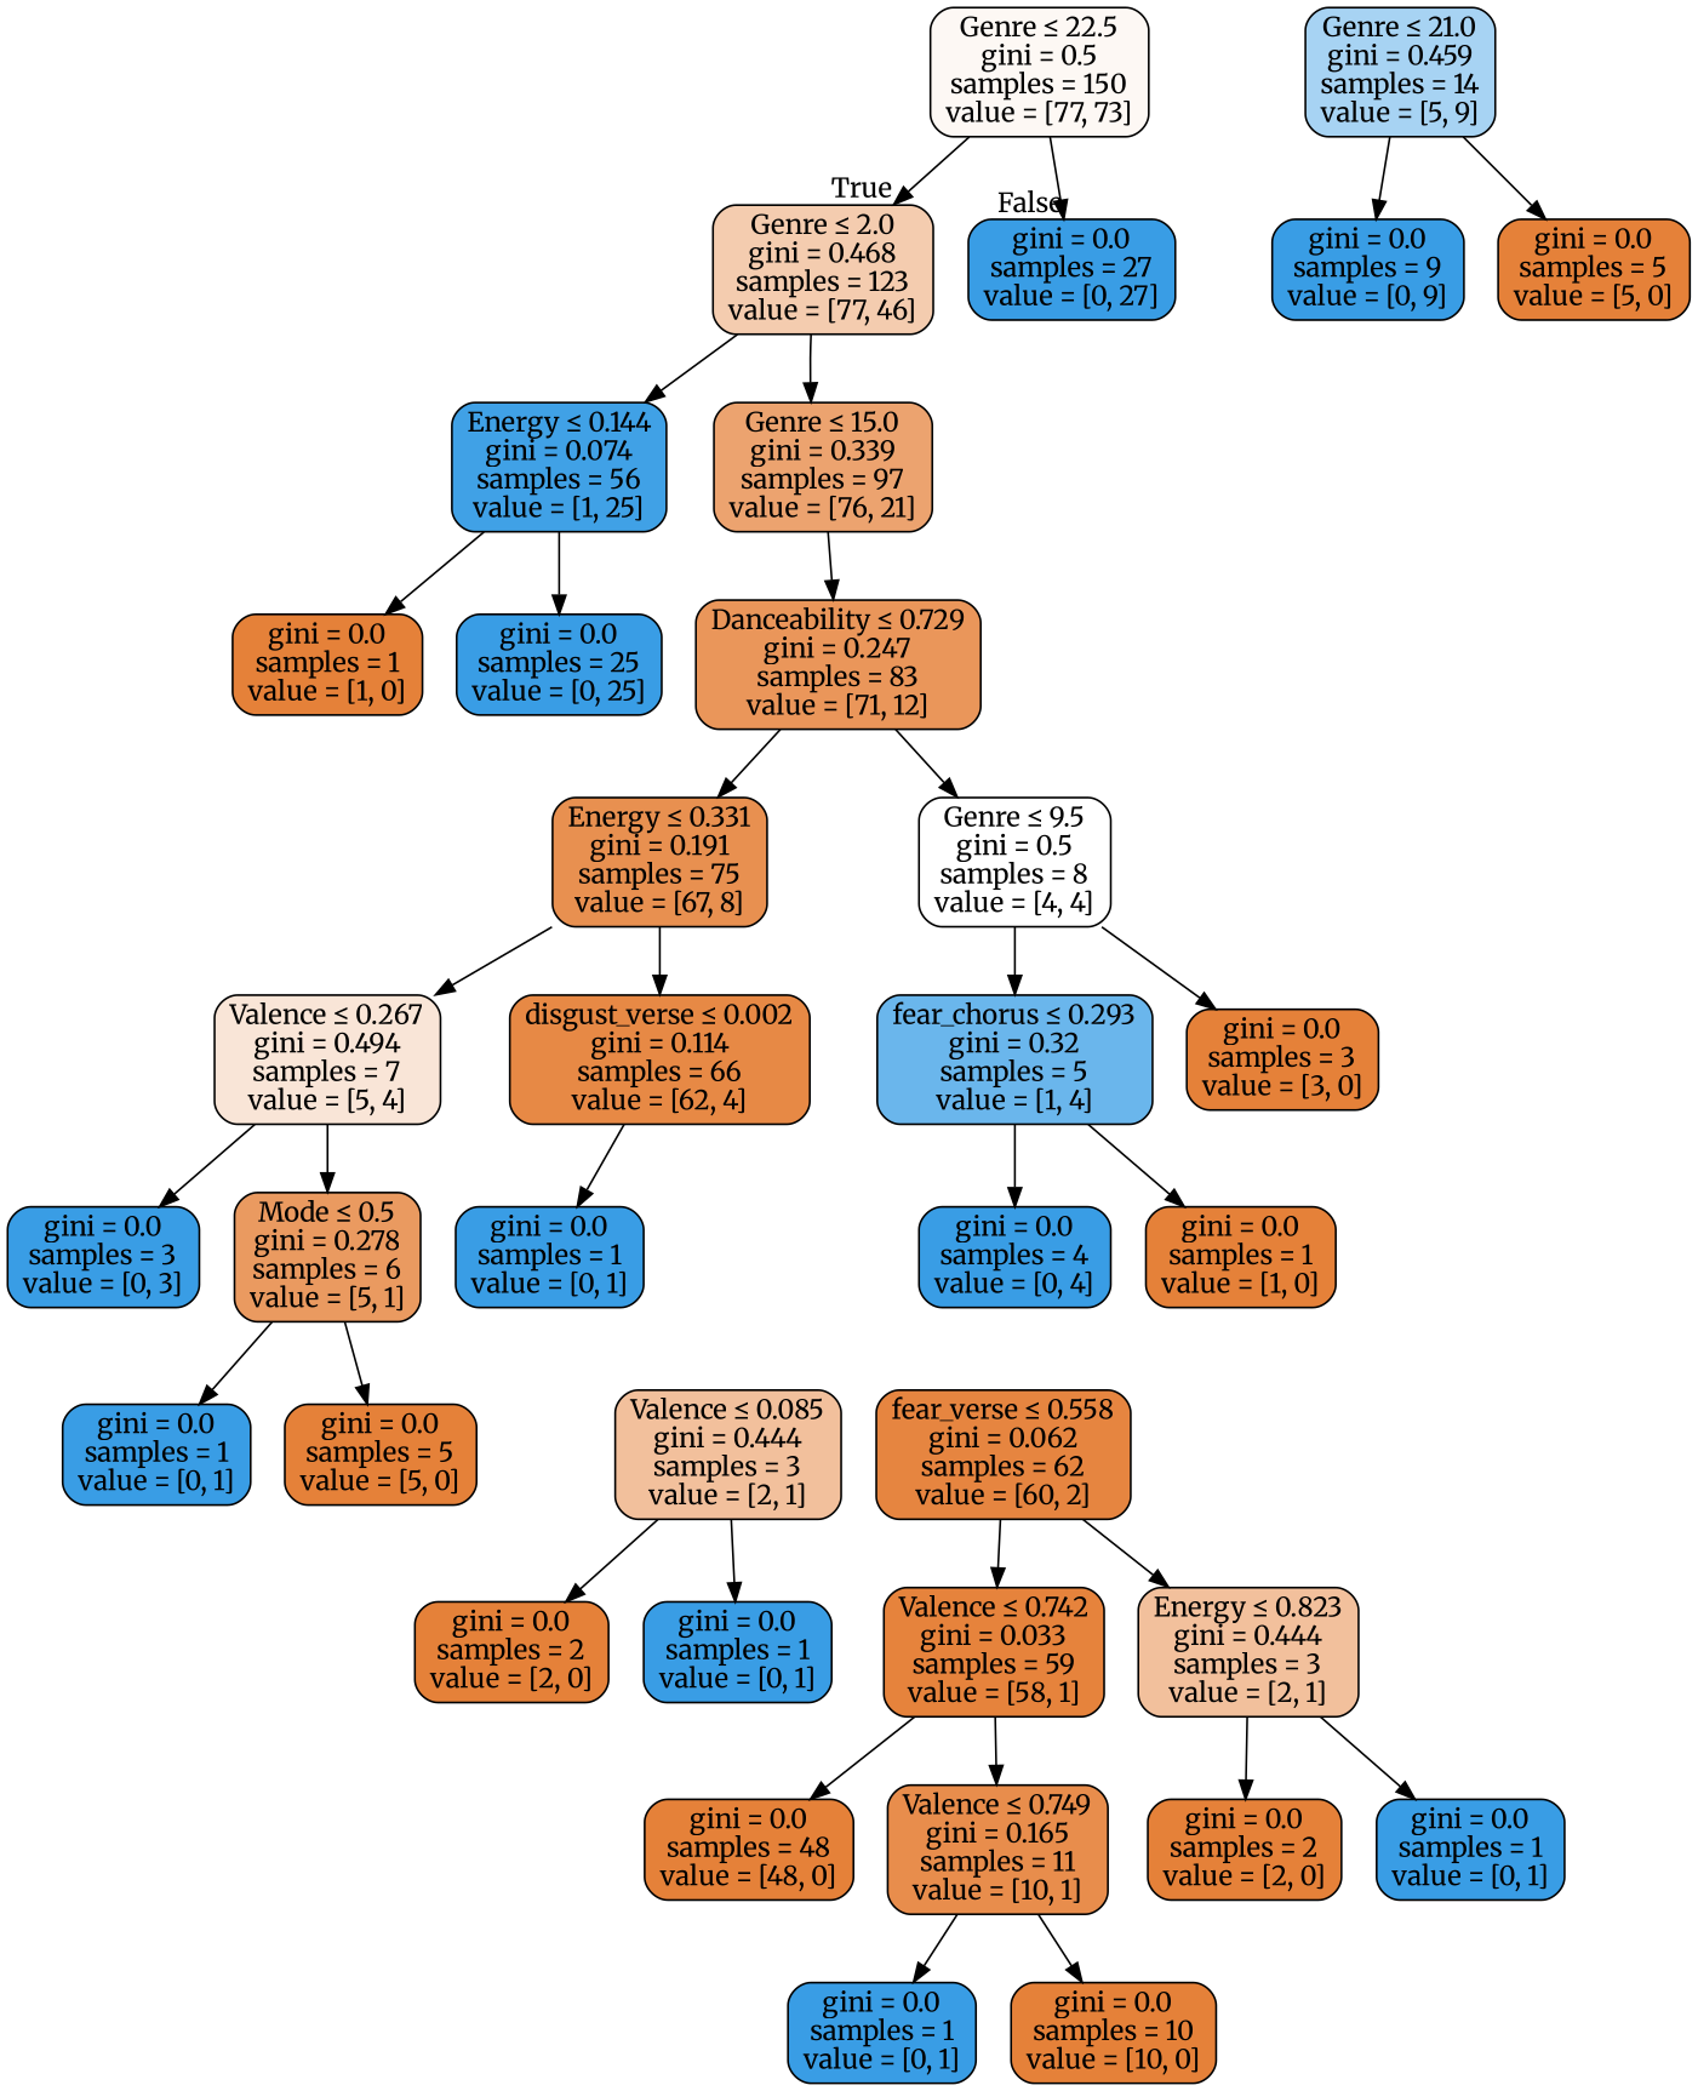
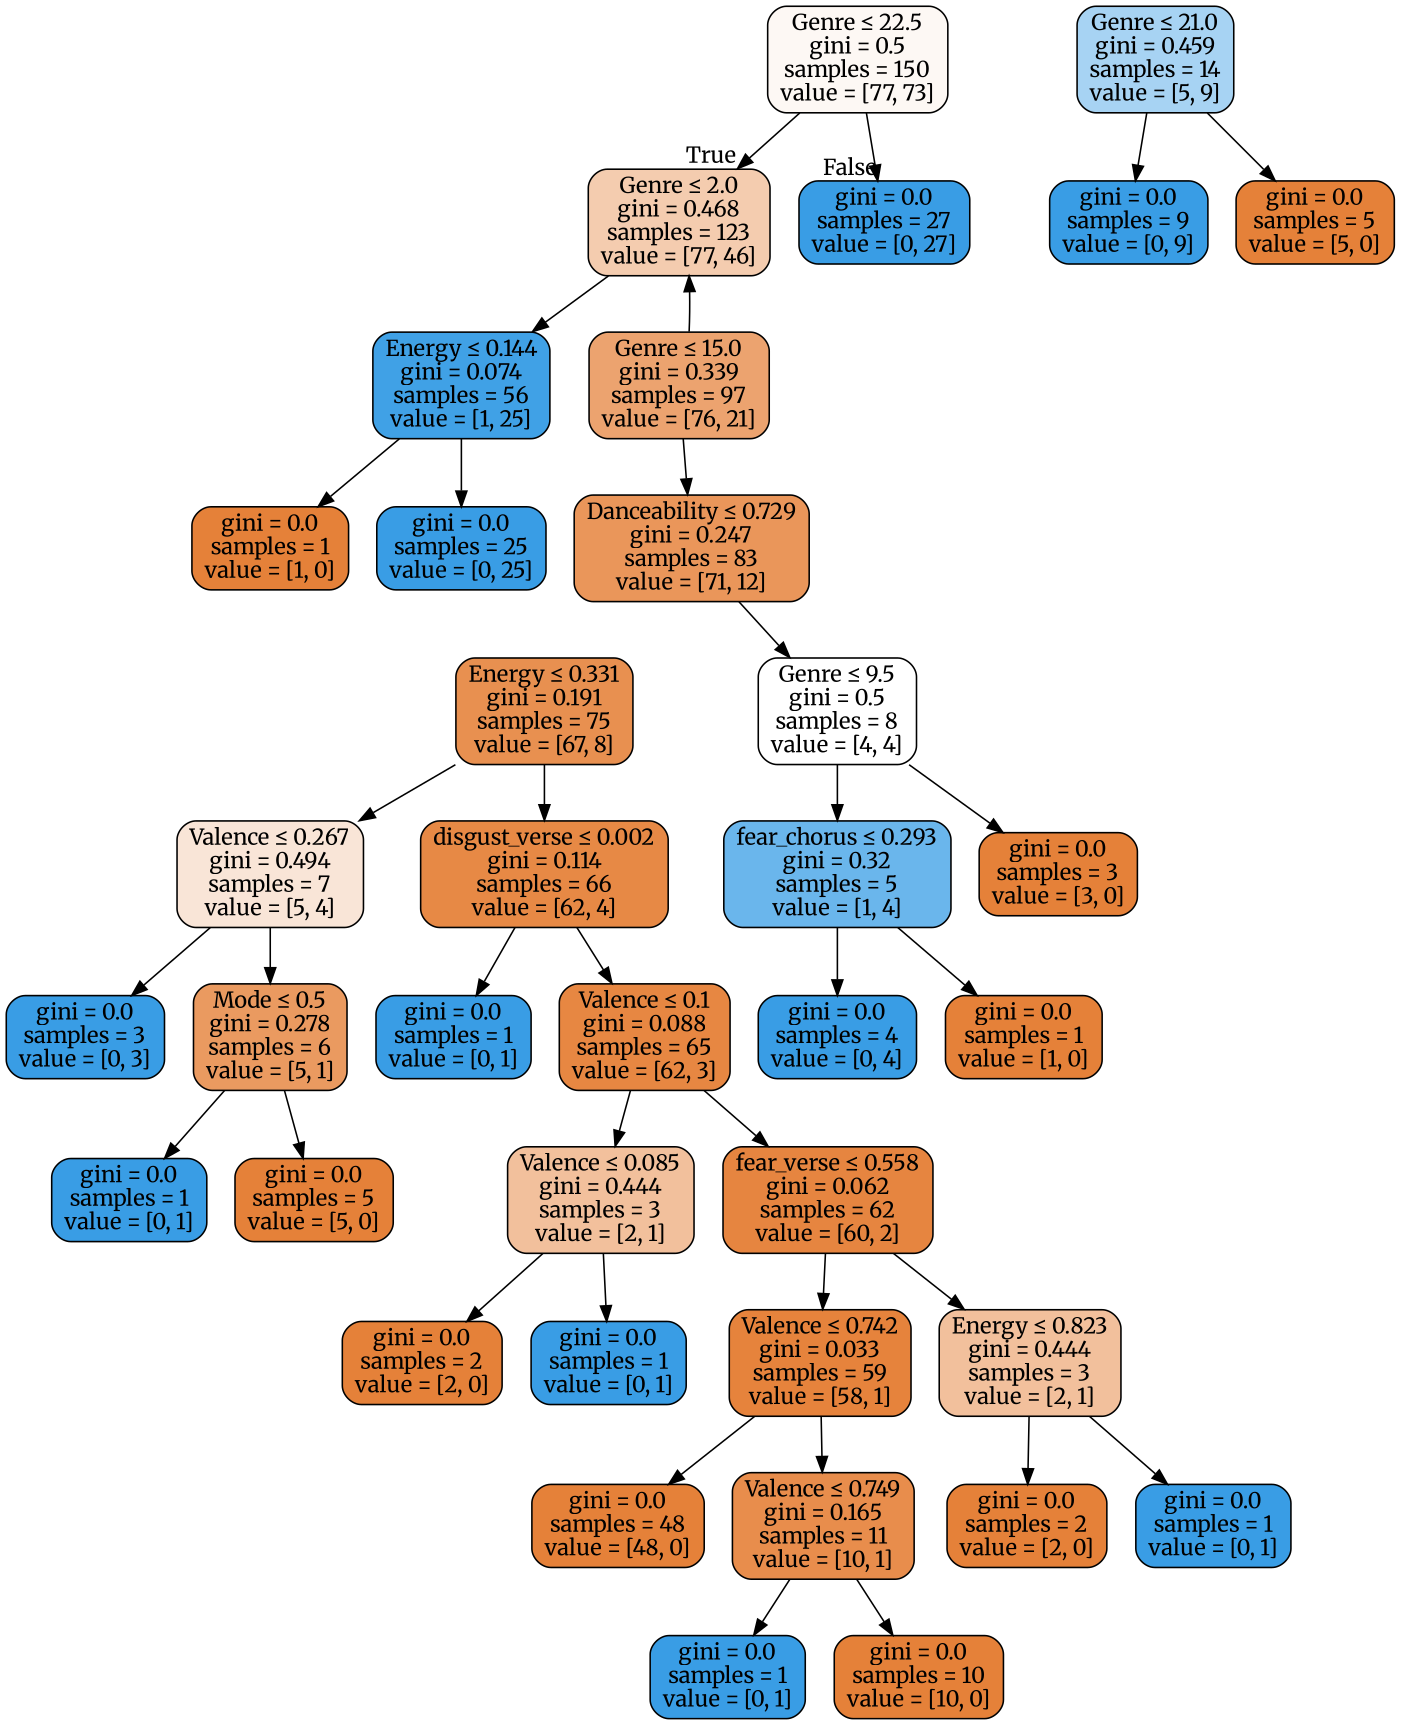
  digraph {
    fontname=Merriweather
    node [color=black fillcolor="#399de5ff" fontname=Merriweather shape=box style="filled, rounded"]
    edge [fontname=Merriweather]
    n1 [fillcolor="#e581390d" label=<Genre &le; 22.5<br/>gini = 0.5<br/>samples = 150<br/>value = [77, 73]>]
    n2 [fillcolor="#e5813967" label=<Genre &le; 2.0<br/>gini = 0.468<br/>samples = 123<br/>value = [77, 46]>]
    n3 [label=<gini = 0.0<br/>samples = 27<br/>value = [0, 27]>]
    n4 [fillcolor="#399de5f5" label=<Energy &le; 0.144<br/>gini = 0.074<br/>samples = 56<br/>value = [1, 25]>]
    n5 [fillcolor="#e58139b9" label=<Genre &le; 15.0<br/>gini = 0.339<br/>samples = 97<br/>value = [76, 21]>]
    n6 [fillcolor="#e58139ff" label=<gini = 0.0<br/>samples = 1<br/>value = [1, 0]>]
    n7 [label=<gini = 0.0<br/>samples = 25<br/>value = [0, 25]>]
    n8 [fillcolor="#e58139d4" label=<Danceability &le; 0.729<br/>gini = 0.247<br/>samples = 83<br/>value = [71, 12]>]
    n9 [fillcolor="#e58139e1" label=<Energy &le; 0.331<br/>gini = 0.191<br/>samples = 75<br/>value = [67, 8]>]
    n10 [fillcolor="#e5813900" label=<Genre &le; 9.5<br/>gini = 0.5<br/>samples = 8<br/>value = [4, 4]>]
    n11 [fillcolor="#399de571" label=<Genre &le; 21.0<br/>gini = 0.459<br/>samples = 14<br/>value = [5, 9]>]
    n12 [label=<gini = 0.0<br/>samples = 9<br/>value = [0, 9]>]
    n13 [fillcolor="#e58139ff" label=<gini = 0.0<br/>samples = 5<br/>value = [5, 0]>]
    n14 [fillcolor="#e5813933" label=<Valence &le; 0.267<br/>gini = 0.494<br/>samples = 7<br/>value = [5, 4]>]
    n15 [fillcolor="#e58139ef" label=<disgust_verse &le; 0.002<br/>gini = 0.114<br/>samples = 66<br/>value = [62, 4]>]
    n16 [fillcolor="#399de5bf" label=<fear_chorus &le; 0.293<br/>gini = 0.32<br/>samples = 5<br/>value = [1, 4]>]
    n17 [fillcolor="#e58139ff" label=<gini = 0.0<br/>samples = 3<br/>value = [3, 0]>]
    n18 [label=<gini = 0.0<br/>samples = 3<br/>value = [0, 3]>]
    n19 [fillcolor="#e58139cc" label=<Mode &le; 0.5<br/>gini = 0.278<br/>samples = 6<br/>value = [5, 1]>]
    n20 [label=<gini = 0.0<br/>samples = 1<br/>value = [0, 1]>]
+   n21 [fillcolor="#e58139f3" label=<Valence &le; 0.1<br/>gini = 0.088<br/>samples = 65<br/>value = [62, 3]>]
    n22 [label=<gini = 0.0<br/>samples = 1<br/>value = [0, 1]>]
    n23 [fillcolor="#e58139ff" label=<gini = 0.0<br/>samples = 5<br/>value = [5, 0]>]
    n24 [fillcolor="#e581397f" label=<Valence &le; 0.085<br/>gini = 0.444<br/>samples = 3<br/>value = [2, 1]>]
    n25 [fillcolor="#e58139f6" label=<fear_verse &le; 0.558<br/>gini = 0.062<br/>samples = 62<br/>value = [60, 2]>]
    n26 [fillcolor="#e58139ff" label=<gini = 0.0<br/>samples = 2<br/>value = [2, 0]>]
    n27 [label=<gini = 0.0<br/>samples = 1<br/>value = [0, 1]>]
    n28 [fillcolor="#e58139fb" label=<Valence &le; 0.742<br/>gini = 0.033<br/>samples = 59<br/>value = [58, 1]>]
    n29 [fillcolor="#e581397f" label=<Energy &le; 0.823<br/>gini = 0.444<br/>samples = 3<br/>value = [2, 1]>]
    n30 [fillcolor="#e58139ff" label=<gini = 0.0<br/>samples = 48<br/>value = [48, 0]>]
    n31 [fillcolor="#e58139e6" label=<Valence &le; 0.749<br/>gini = 0.165<br/>samples = 11<br/>value = [10, 1]>]
    n32 [fillcolor="#e58139ff" label=<gini = 0.0<br/>samples = 2<br/>value = [2, 0]>]
    n33 [label=<gini = 0.0<br/>samples = 1<br/>value = [0, 1]>]
    n34 [label=<gini = 0.0<br/>samples = 1<br/>value = [0, 1]>]
    n35 [fillcolor="#e58139ff" label=<gini = 0.0<br/>samples = 10<br/>value = [10, 0]>]
    n36 [label=<gini = 0.0<br/>samples = 4<br/>value = [0, 4]>]
    n37 [fillcolor="#e58139ff" label=<gini = 0.0<br/>samples = 1<br/>value = [1, 0]>]
    n1 -> n2 [headlabel=True labelangle=45 labeldistance=2.5]
    n1 -> n3 [headlabel=False labelangle=-45 labeldistance=2.5]
    n2 -> n4
-   n2 -> n5
+   n5 -> n2
    n4 -> n6
    n4 -> n7
    n5 -> n8
-   n8 -> n9
    n8 -> n10
    n9 -> n14
    n9 -> n15
    n10 -> n16
    n10 -> n17
    n11 -> n12
    n11 -> n13
    n14 -> n18
    n14 -> n19
    n15 -> n20
+   n15 -> n21
    n16 -> n36
    n16 -> n37
    n19 -> n22
    n19 -> n23
+   n21 -> n24
+   n21 -> n25
    n24 -> n26
    n24 -> n27
    n25 -> n28
    n25 -> n29
    n28 -> n30
    n28 -> n31
    n29 -> n32
    n29 -> n33
    n31 -> n34
    n31 -> n35
  }
